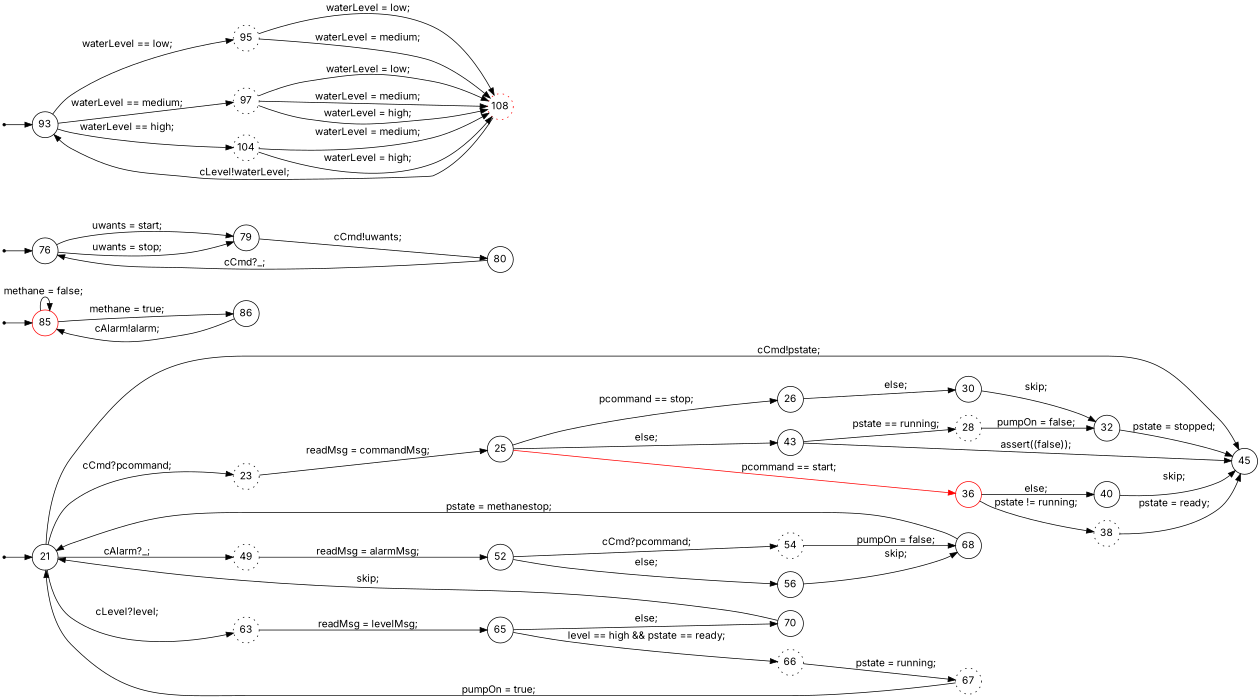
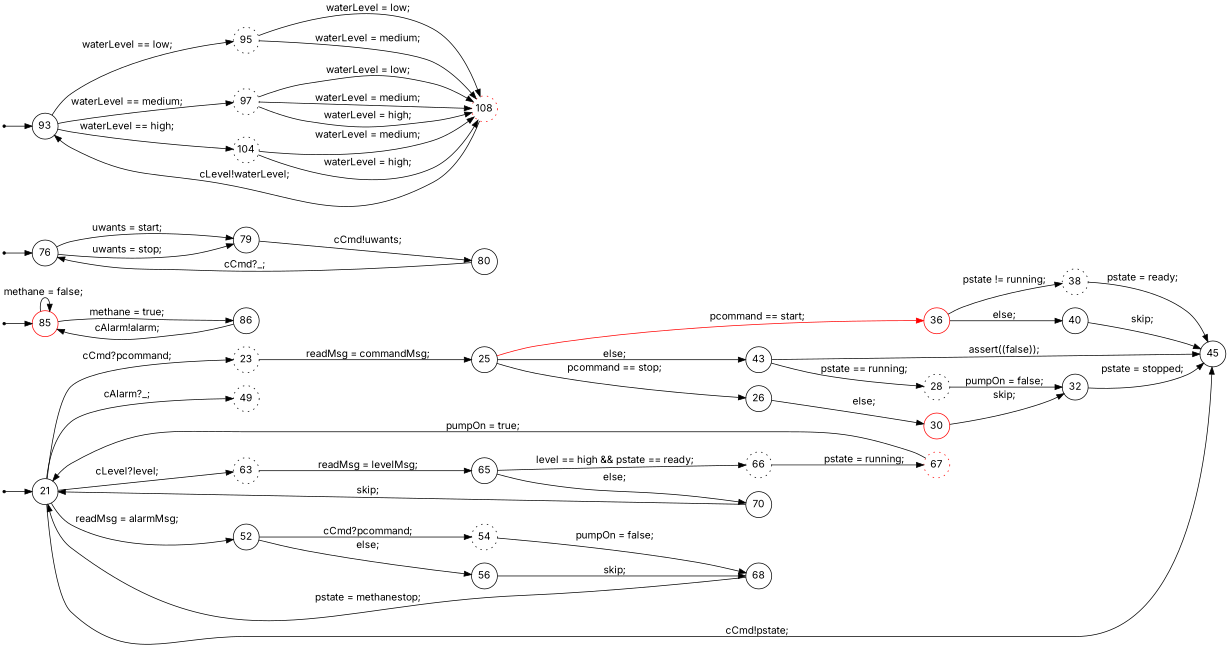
  digraph {
    fontname=Inter
    rankdir=LR
    node [fixedsize=true fontname=Inter shape=circle]
    edge [fontname=Inter]
    n1 [label=21]
    n2 [label=23 style=dotted]
    n3 [label=49 style=dotted]
    n4 [label=63 style=dotted]
    n5 [label=45]
    n6 [label=25]
    n7 [label=52]
    n8 [label=65]
    s94045233267792 [shape=point fixedsize=""]
    n10 [color=red label=85]
    n11 [label=86]
    s94045233290992 [shape=point fixedsize=""]
    n13 [label=76]
    n14 [label=79]
    n15 [color=black label=80]
    s94045233278176 [shape=point fixedsize=""]
    n17 [label=93]
    n18 [label=95 style=dotted]
    n19 [label=97 style=dotted]
    n20 [label=104 style=dotted]
    n21 [color=red label=108 style=dotted]
    s94045233292320 [shape=point fixedsize=""]
    n23 [label=26]
    n24 [color=red label=36]
    n25 [label=43]
-   n26 [label=30]
+   n26 [label=30 color=red]
    n27 [label=38 style=dotted]
    n28 [label=40]
    n29 [label=28 style=dotted]
    n30 [label=32]
    n31 [label=54 style=dotted]
    n32 [label=56]
    n33 [label=68]
    n34 [label=66 style=dotted]
    n35 [label=70]
-   n36 [label=67 style=dotted]
+   n36 [label=67 style=dotted color=red]
    n1 -> n2 [label="cCmd?pcommand; "]
    n1 -> n3 [label="cAlarm?_; "]
    n1 -> n4 [label="cLevel?level; "]
    n1 -> n5 [label="cCmd!pstate; "]
    n2 -> n6 [label="readMsg = commandMsg; "]
-   n3 -> n7 [label="readMsg = alarmMsg; "]
+   n1 -> n7 [label="readMsg = alarmMsg; "]
    n4 -> n8 [label="readMsg = levelMsg; "]
    n6 -> n23 [label="pcommand == stop; "]
    n6 -> n24 [color=red label="pcommand == start; "]
    n6 -> n25 [label="else; "]
    n7 -> n31 [label="cCmd?pcommand; "]
    n7 -> n32 [label="else; "]
    n8 -> n34 [label="level == high && pstate == ready; "]
    n8 -> n35 [label="else; "]
    s94045233267792 -> n1
    n10 -> n10 [label="methane = false; "]
    n10 -> n11 [label="methane = true; "]
    n11 -> n10 [label="cAlarm!alarm; "]
    s94045233290992 -> n10
    n13 -> n14 [label="uwants = start; "]
    n13 -> n14 [label="uwants = stop; "]
    n14 -> n15 [label="cCmd!uwants; "]
    n15 -> n13 [label="cCmd?_; "]
    s94045233278176 -> n13
    n17 -> n18 [label="waterLevel == low; "]
    n17 -> n19 [label="waterLevel == medium; "]
    n17 -> n20 [label="waterLevel == high; "]
    n18 -> n21 [label="waterLevel = low; "]
    n18 -> n21 [label="waterLevel = medium; "]
    n19 -> n21 [label="waterLevel = low; "]
    n19 -> n21 [label="waterLevel = medium; "]
    n19 -> n21 [label="waterLevel = high; "]
    n20 -> n21 [label="waterLevel = medium; "]
    n20 -> n21 [label="waterLevel = high; "]
    n21 -> n17 [label="cLevel!waterLevel; "]
    s94045233292320 -> n17
    n23 -> n26 [label="else; "]
    n24 -> n27 [label="pstate != running; "]
    n24 -> n28 [label="else; "]
    n25 -> n5 [label="assert((false)); "]
    n25 -> n29 [label="pstate == running; "]
    n26 -> n30 [label="skip; "]
    n27 -> n5 [label="pstate = ready; "]
    n28 -> n5 [label="skip; "]
    n29 -> n30 [label="pumpOn = false; "]
    n30 -> n5 [label="pstate = stopped; "]
    n31 -> n33 [label="pumpOn = false; "]
    n32 -> n33 [label="skip; "]
    n33 -> n1 [label="pstate = methanestop; "]
    n34 -> n36 [label="pstate = running; "]
    n35 -> n1 [label="skip; "]
    n36 -> n1 [label="pumpOn = true; "]
  }
